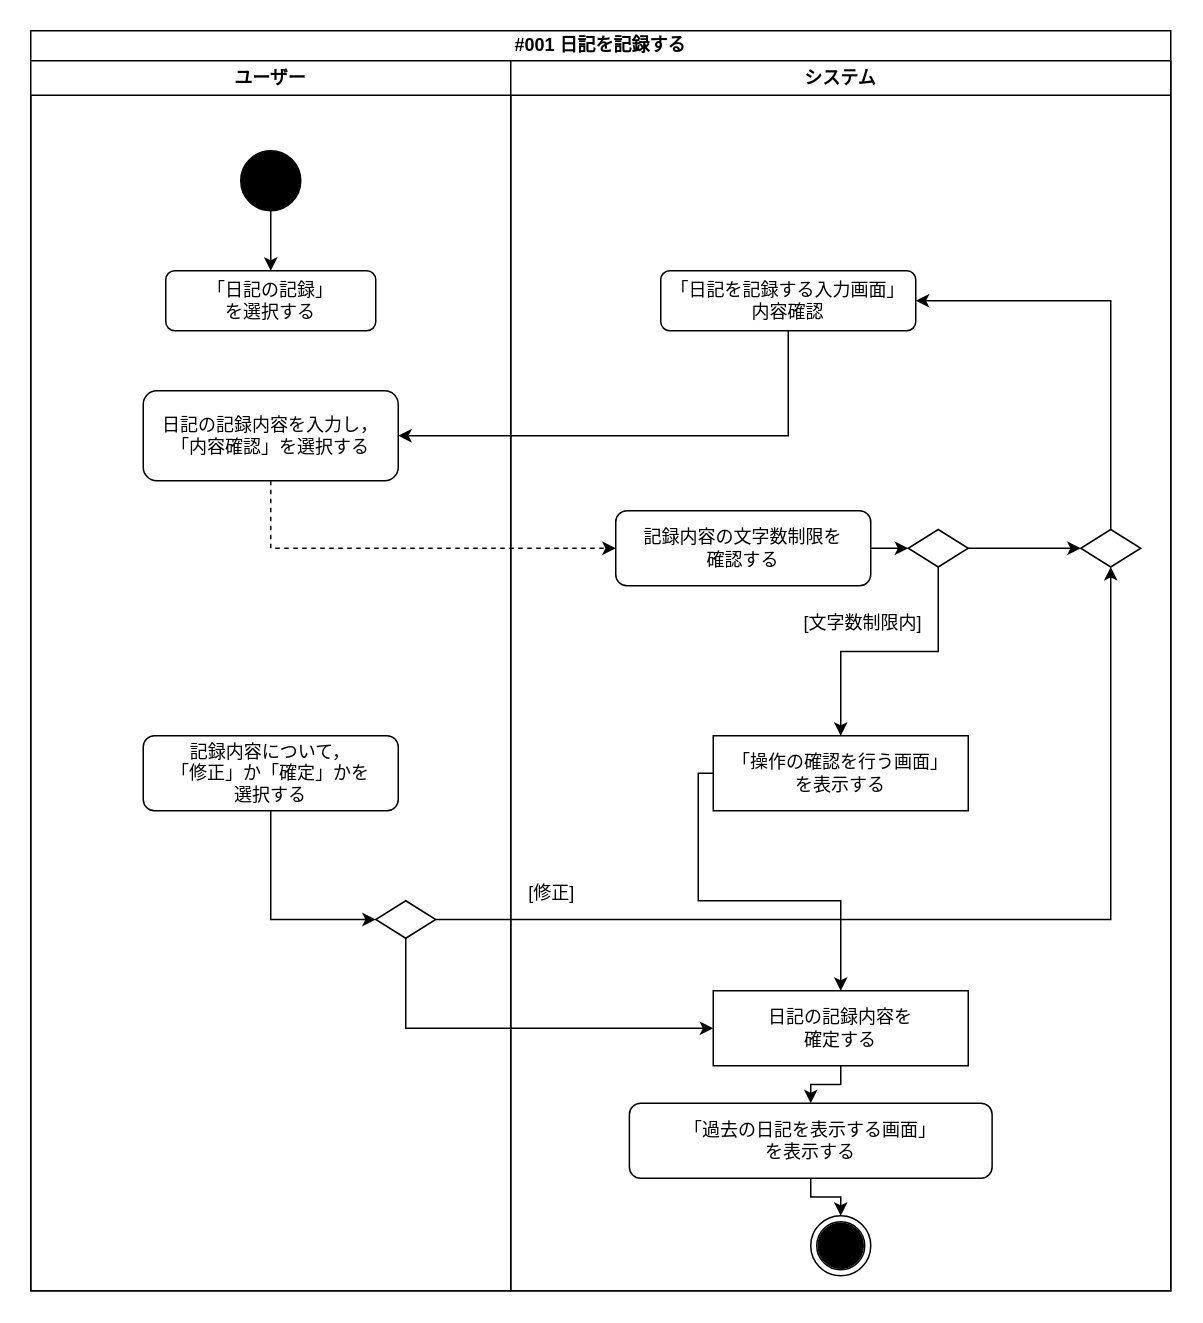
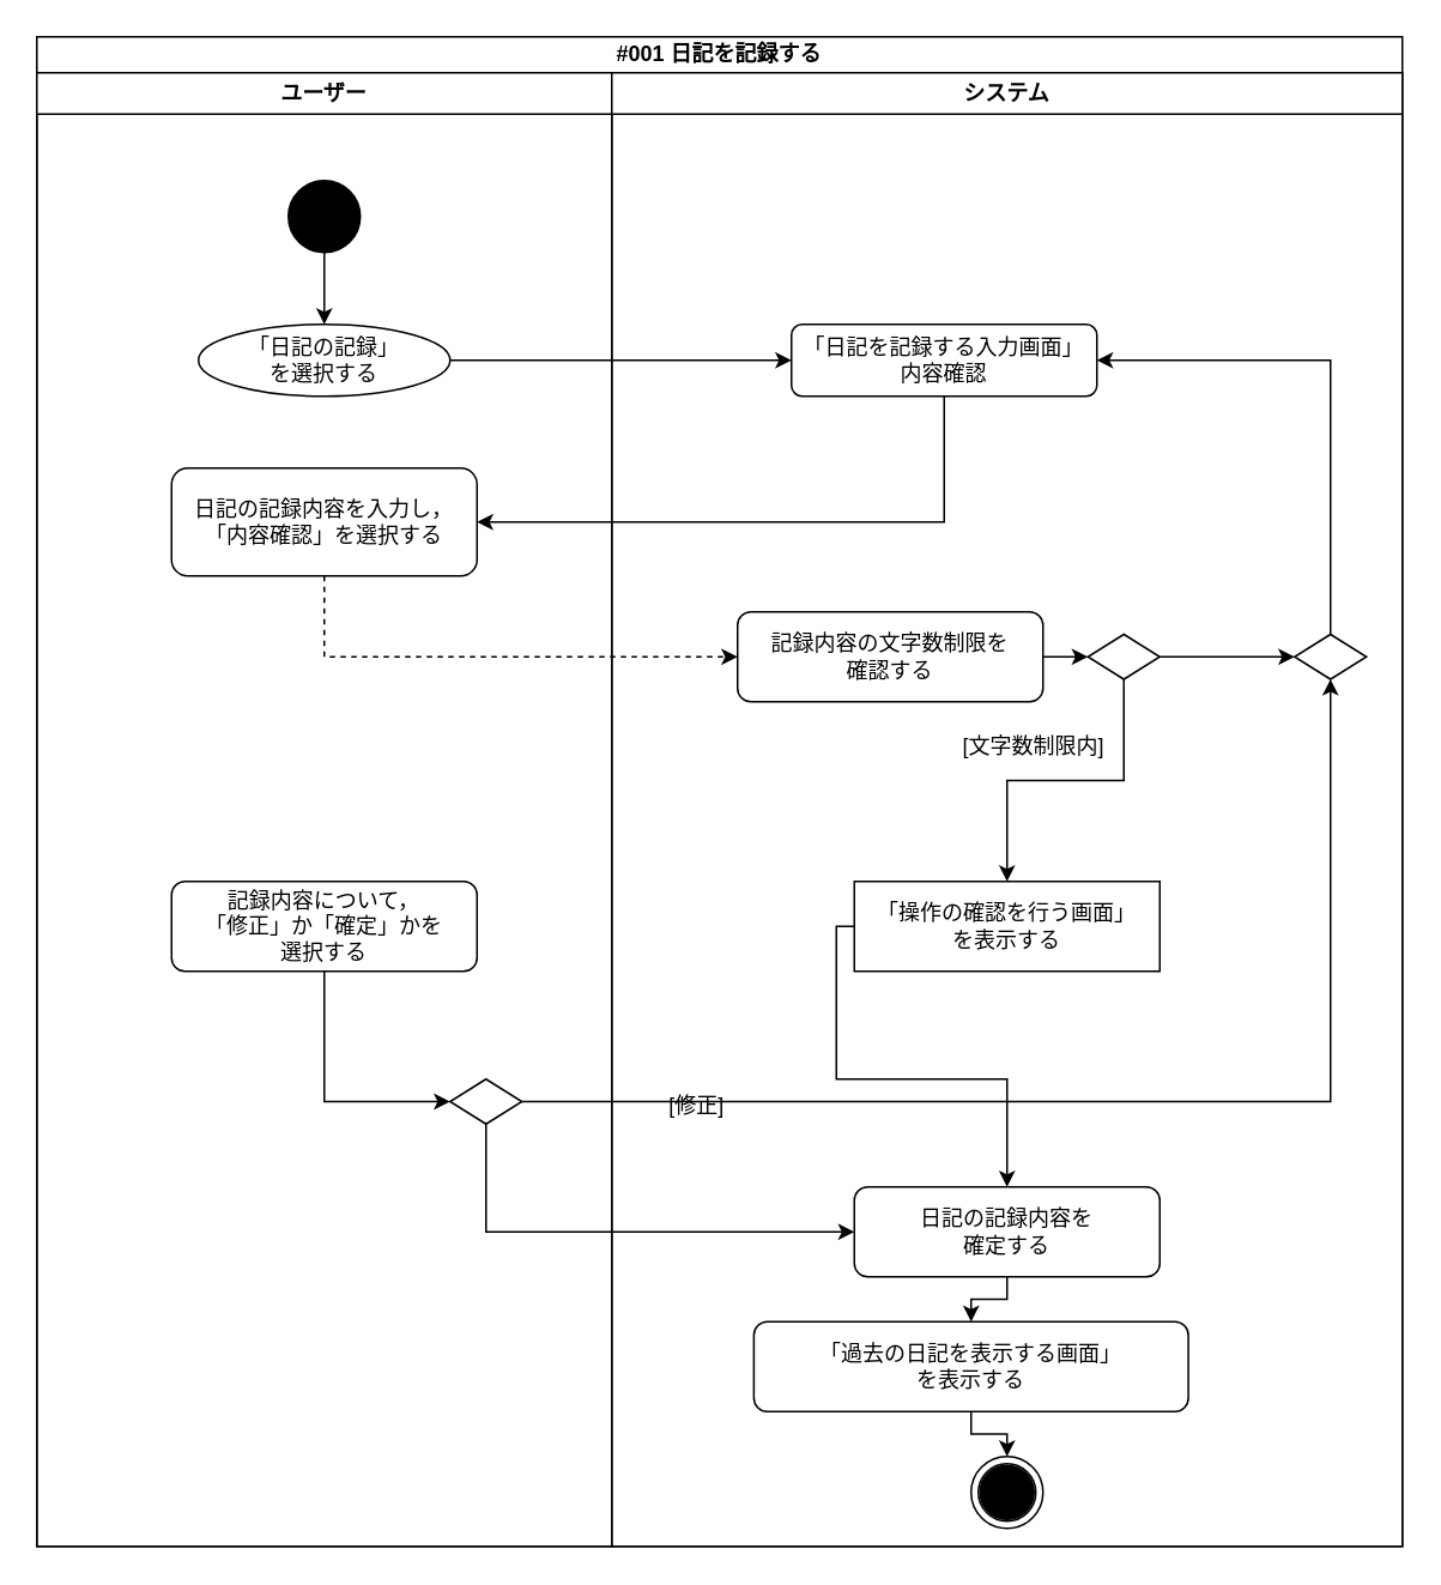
  <mxCell id="0" />
  <mxCell id="1" parent="0" />
  <mxCell id="2" value="#001 日記を記録する" style="swimlane;whiteSpace=wrap;html=1;swimlaneLine=1;startSize=20;rounded=0;" parent="1" vertex="1"><mxGeometry x="20" y="20" width="760" height="840" as="geometry" /></mxCell>
  <mxCell id="3" value="ユーザー" style="swimlane;whiteSpace=wrap;html=1;" parent="2" vertex="1"><mxGeometry y="20" width="320" height="820" as="geometry"><mxRectangle y="20" width="90" height="30" as="alternateBounds" /></mxGeometry></mxCell>
  <mxCell id="4" style="edgeStyle=none;html=1;exitX=0.5;exitY=1;exitDx=0;exitDy=0;entryX=0.5;entryY=0;entryDx=0;entryDy=0;rounded=0;" edge="1" parent="3" source="5" target="6"><mxGeometry relative="1" as="geometry" /></mxCell>
  <mxCell id="5" value="" style="ellipse;whiteSpace=wrap;html=1;aspect=fixed;fillColor=#000000;" vertex="1" parent="3"><mxGeometry x="140" y="60" width="40" height="40" as="geometry" /></mxCell>
- <mxCell id="6" value="「日記の記録」&lt;br&gt;を選択する" style="rounded=1;whiteSpace=wrap;html=1;fillColor=none;" vertex="1" parent="3"><mxGeometry x="90" y="140" width="140" height="40" as="geometry" /></mxCell>
+ <mxCell id="6" value="「日記の記録」&lt;br&gt;を選択する" style="ellipse;whiteSpace=wrap;html=1;fillColor=none;" vertex="1" parent="3"><mxGeometry x="90" y="140" width="140" height="40" as="geometry" /></mxCell>
  <mxCell id="7" value="日記の記録内容を入力し，&lt;br&gt;「内容確認」を選択する" style="rounded=1;whiteSpace=wrap;html=1;fillColor=none;" vertex="1" parent="3"><mxGeometry x="75" y="220" width="170" height="60" as="geometry" /></mxCell>
  <mxCell id="8" value="記録内容について，&lt;br&gt;「修正」か「確定」かを&lt;br&gt;選択する" style="rounded=1;whiteSpace=wrap;html=1;fillColor=none;" vertex="1" parent="3"><mxGeometry x="75" y="450" width="170" height="50" as="geometry" /></mxCell>
  <mxCell id="9" value="" style="rhombus;whiteSpace=wrap;html=1;rounded=0;shadow=0;sketch=0;fillStyle=auto;strokeColor=default;strokeWidth=1;fontColor=#000000;fillColor=none;" vertex="1" parent="3"><mxGeometry x="230" y="560" width="40" height="25" as="geometry" /></mxCell>
  <mxCell id="10" style="edgeStyle=orthogonalEdgeStyle;html=1;exitX=0.5;exitY=1;exitDx=0;exitDy=0;entryX=0;entryY=0.5;entryDx=0;entryDy=0;fontColor=#000000;rounded=0;" edge="1" parent="3" source="8" target="9"><mxGeometry relative="1" as="geometry" /></mxCell>
  <mxCell id="11" value="システム" style="swimlane;whiteSpace=wrap;html=1;" parent="2" vertex="1"><mxGeometry x="320" y="20" width="440" height="820" as="geometry"><mxRectangle x="320" y="20" width="90" height="30" as="alternateBounds" /></mxGeometry></mxCell>
  <mxCell id="12" value="「日記を記録する入力画面」&lt;br&gt;内容確認" style="rounded=1;whiteSpace=wrap;html=1;fillColor=none;" vertex="1" parent="11"><mxGeometry x="100" y="140" width="170" height="40" as="geometry" /></mxCell>
  <mxCell id="13" style="edgeStyle=orthogonalEdgeStyle;html=1;exitX=1;exitY=0.5;exitDx=0;exitDy=0;entryX=0;entryY=0.5;entryDx=0;entryDy=0;fontColor=#000000;rounded=0;" edge="1" parent="11" source="14" target="21"><mxGeometry relative="1" as="geometry" /></mxCell>
  <mxCell id="14" value="記録内容の文字数制限を&lt;br&gt;確認する" style="rounded=1;whiteSpace=wrap;html=1;fillColor=none;" vertex="1" parent="11"><mxGeometry x="70" y="300" width="170" height="50" as="geometry" /></mxCell>
  <mxCell id="15" value="「操作の確認を行う画面」&lt;br&gt;を表示する" style="whiteSpace=wrap;html=1;fillColor=none;rounded=0;" vertex="1" parent="11"><mxGeometry x="135" y="450" width="170" height="50" as="geometry" /></mxCell>
  <mxCell id="16" value="" style="group" vertex="1" connectable="0" parent="11"><mxGeometry x="200" y="770" width="140" height="40" as="geometry" /></mxCell>
  <mxCell id="17" value="" style="ellipse;shape=doubleEllipse;whiteSpace=wrap;html=1;aspect=fixed;rounded=0;fillColor=none;" vertex="1" parent="16"><mxGeometry width="40" height="40" as="geometry" /></mxCell>
  <mxCell id="18" value="" style="ellipse;whiteSpace=wrap;html=1;aspect=fixed;fillColor=#000000;" vertex="1" parent="16"><mxGeometry x="5.004" y="5" width="30" height="30" as="geometry" /></mxCell>
  <mxCell id="19" style="edgeStyle=orthogonalEdgeStyle;html=1;exitX=1;exitY=0.5;exitDx=0;exitDy=0;fontColor=#000000;rounded=0;" edge="1" parent="11" source="21" target="23"><mxGeometry relative="1" as="geometry" /></mxCell>
  <mxCell id="20" style="edgeStyle=orthogonalEdgeStyle;html=1;exitX=0.5;exitY=1;exitDx=0;exitDy=0;entryX=0.5;entryY=0;entryDx=0;entryDy=0;fontColor=#000000;rounded=0;" edge="1" parent="11" source="21" target="15"><mxGeometry relative="1" as="geometry" /></mxCell>
  <mxCell id="21" value="" style="rhombus;whiteSpace=wrap;html=1;rounded=0;shadow=0;sketch=0;fillStyle=auto;strokeColor=default;strokeWidth=1;fontColor=#000000;fillColor=none;" vertex="1" parent="11"><mxGeometry x="265" y="312.5" width="40" height="25" as="geometry" /></mxCell>
  <mxCell id="22" style="edgeStyle=orthogonalEdgeStyle;html=1;exitX=0.5;exitY=0;exitDx=0;exitDy=0;entryX=1;entryY=0.5;entryDx=0;entryDy=0;fontColor=#000000;rounded=0;" edge="1" parent="11" source="23" target="12"><mxGeometry relative="1" as="geometry" /></mxCell>
  <mxCell id="23" value="" style="rhombus;whiteSpace=wrap;html=1;rounded=0;shadow=0;sketch=0;fillStyle=auto;strokeColor=default;strokeWidth=1;fontColor=#000000;fillColor=none;" vertex="1" parent="11"><mxGeometry x="380" y="312.5" width="40" height="25" as="geometry" /></mxCell>
  <mxCell id="24" style="edgeStyle=orthogonalEdgeStyle;rounded=0;html=1;exitX=0.5;exitY=1;exitDx=0;exitDy=0;entryX=0.5;entryY=0;entryDx=0;entryDy=0;fontColor=#000000;" edge="1" parent="11" source="25" target="27"><mxGeometry relative="1" as="geometry" /></mxCell>
- <mxCell id="25" value="日記の記録内容を&lt;br&gt;確定する" style="whiteSpace=wrap;html=1;fillColor=none;rounded=0;" vertex="1" parent="11"><mxGeometry x="135" y="620" width="170" height="50" as="geometry" /></mxCell>
+ <mxCell id="25" value="日記の記録内容を&lt;br&gt;確定する" style="rounded=1;whiteSpace=wrap;html=1;fillColor=none;" vertex="1" parent="11"><mxGeometry x="135" y="620" width="170" height="50" as="geometry" /></mxCell>
  <mxCell id="26" style="edgeStyle=orthogonalEdgeStyle;rounded=0;html=1;exitX=0.5;exitY=1;exitDx=0;exitDy=0;entryX=0.5;entryY=0;entryDx=0;entryDy=0;fontColor=#000000;" edge="1" parent="11" source="27" target="17"><mxGeometry relative="1" as="geometry" /></mxCell>
  <mxCell id="27" value="「過去の日記を表示する画面」&lt;br&gt;を表示する" style="rounded=1;whiteSpace=wrap;html=1;fillColor=none;" vertex="1" parent="11"><mxGeometry x="79.092" y="695" width="241.818" height="50" as="geometry" /></mxCell>
- <mxCell id="28" value="[修正]" style="text;html=1;strokeColor=none;fillColor=none;align=center;verticalAlign=middle;whiteSpace=wrap;rounded=0;shadow=0;sketch=0;fillStyle=auto;strokeWidth=1;fontColor=#000000;" vertex="1" parent="11"><mxGeometry x="5" y="540" width="45" height="30" as="geometry" /></mxCell>
+ <mxCell id="28" value="[修正]" style="text;html=1;strokeColor=none;fillColor=none;align=center;verticalAlign=middle;whiteSpace=wrap;rounded=0;shadow=0;sketch=0;fillStyle=auto;strokeWidth=1;fontColor=#000000;" vertex="1" parent="11"><mxGeometry x="25" y="560" width="45" height="30" as="geometry" /></mxCell>
  <mxCell id="29" value="[文字数制限内]" style="text;html=1;strokeColor=none;fillColor=none;align=center;verticalAlign=middle;whiteSpace=wrap;rounded=0;shadow=0;sketch=0;fillStyle=auto;strokeWidth=1;fontColor=#000000;" vertex="1" parent="11"><mxGeometry x="170" y="360" width="130" height="30" as="geometry" /></mxCell>
+ <mxCell id="30" style="edgeStyle=none;html=1;exitX=1;exitY=0.5;exitDx=0;exitDy=0;entryX=0;entryY=0.5;entryDx=0;entryDy=0;rounded=0;" edge="1" parent="2" source="6" target="12"><mxGeometry relative="1" as="geometry" /></mxCell>
  <mxCell id="31" style="html=1;exitX=0.5;exitY=1;exitDx=0;exitDy=0;entryX=1;entryY=0.5;entryDx=0;entryDy=0;edgeStyle=orthogonalEdgeStyle;rounded=0;" edge="1" parent="2" source="12" target="7"><mxGeometry relative="1" as="geometry" /></mxCell>
  <mxCell id="32" style="edgeStyle=orthogonalEdgeStyle;html=1;exitX=0.5;exitY=1;exitDx=0;exitDy=0;entryX=0;entryY=0.5;entryDx=0;entryDy=0;fontColor=#000000;rounded=0;dashed=1;" edge="1" parent="2" source="7" target="14"><mxGeometry relative="1" as="geometry" /></mxCell>
  <mxCell id="33" style="edgeStyle=orthogonalEdgeStyle;html=1;exitX=0;exitY=0.5;exitDx=0;exitDy=0;fontColor=#000000;rounded=0;" edge="1" parent="2" source="15" target="25"><mxGeometry relative="1" as="geometry" /></mxCell>
  <mxCell id="34" style="edgeStyle=orthogonalEdgeStyle;html=1;exitX=1;exitY=0.5;exitDx=0;exitDy=0;entryX=0.5;entryY=1;entryDx=0;entryDy=0;fontColor=#000000;rounded=0;" edge="1" parent="2" source="9" target="23"><mxGeometry relative="1" as="geometry"><Array as="points"><mxPoint x="720" y="592" /></Array></mxGeometry></mxCell>
  <mxCell id="35" style="edgeStyle=orthogonalEdgeStyle;rounded=0;html=1;exitX=0.5;exitY=1;exitDx=0;exitDy=0;entryX=0;entryY=0.5;entryDx=0;entryDy=0;fontColor=#000000;" edge="1" parent="2" source="9" target="25"><mxGeometry relative="1" as="geometry" /></mxCell>
